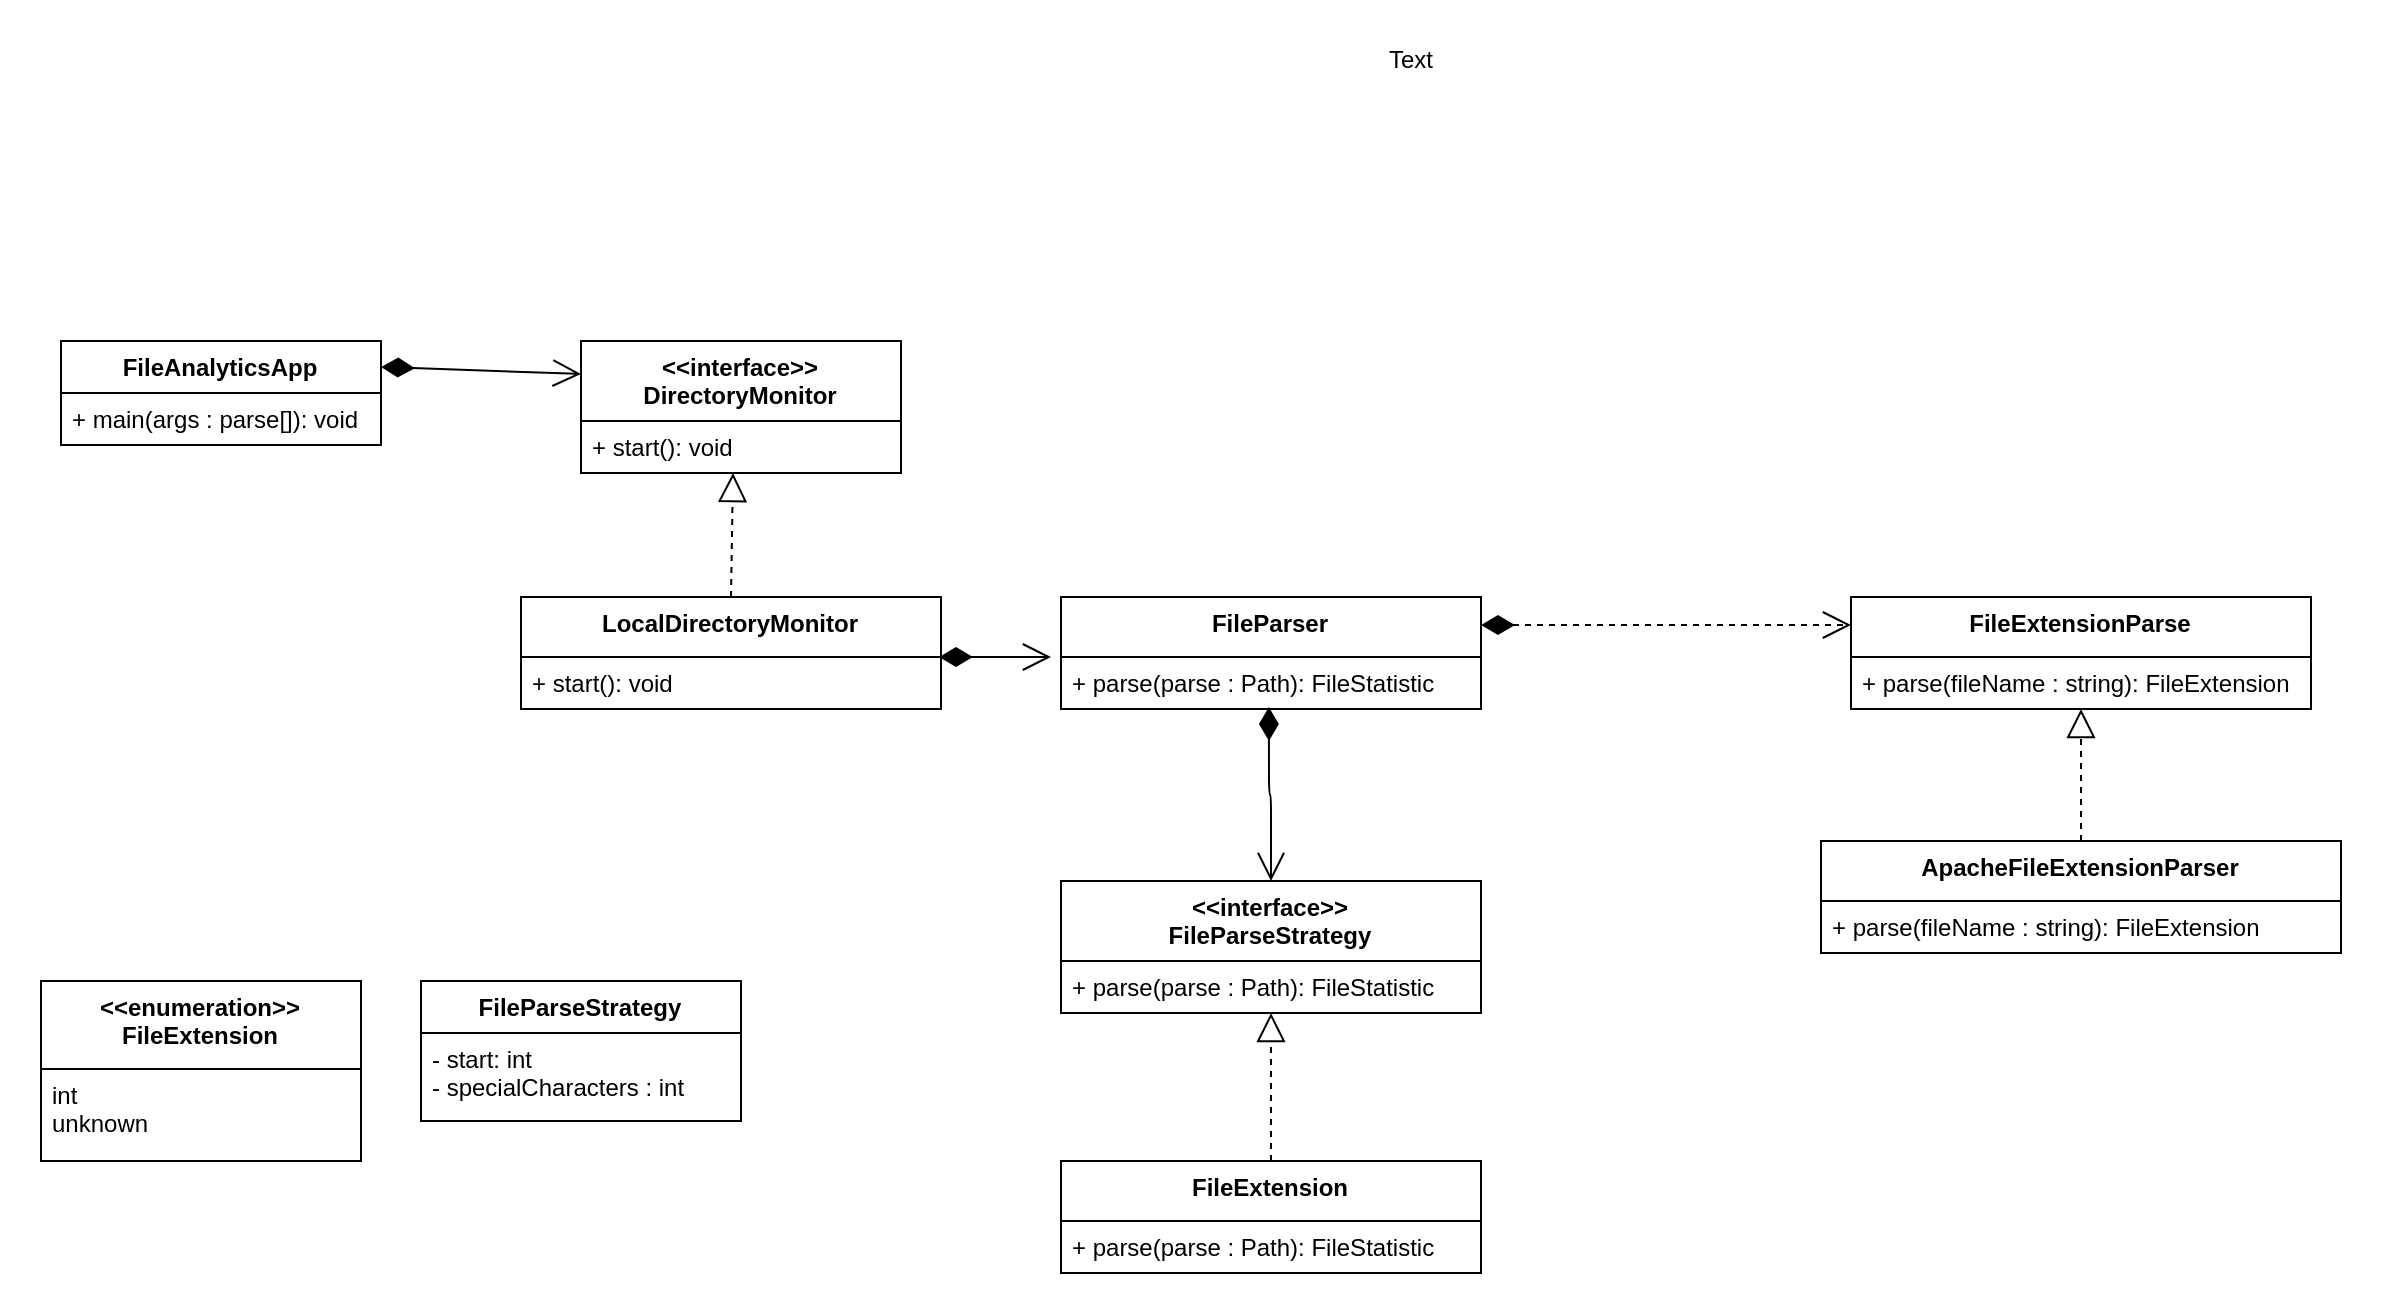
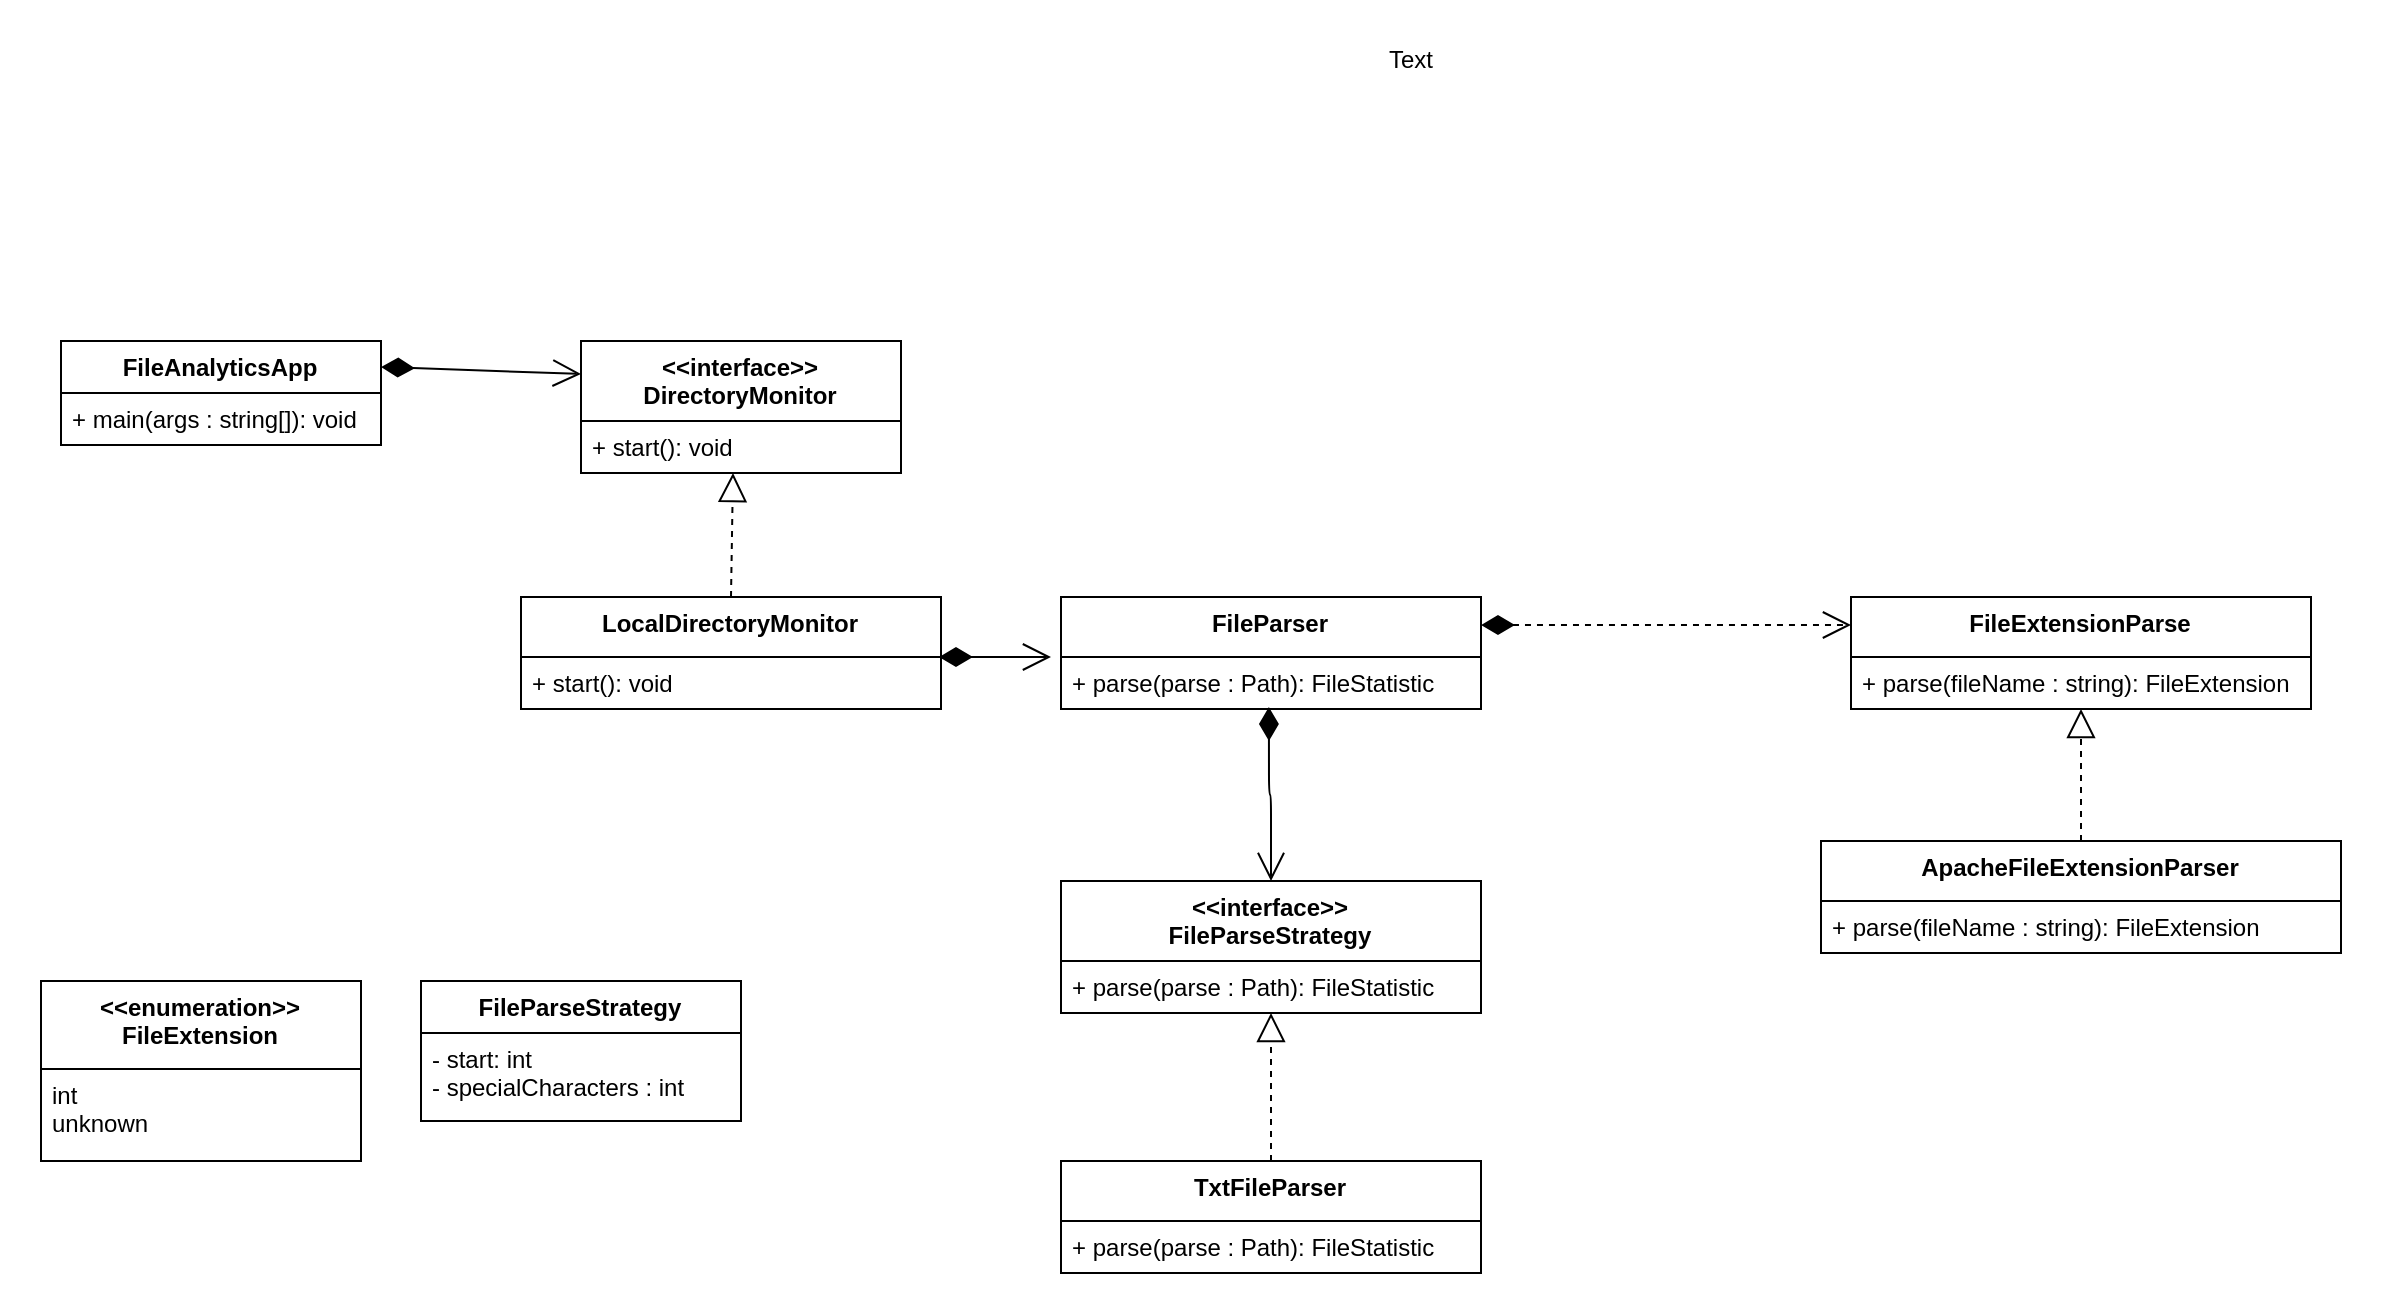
  <mxCell id="0" />
  <mxCell id="1" parent="0" />
  <mxCell id="2" value="FileAnalyticsApp" style="swimlane;fontStyle=1;align=center;verticalAlign=top;childLayout=stackLayout;horizontal=1;startSize=26;horizontalStack=0;resizeParent=1;resizeParentMax=0;resizeLast=0;collapsible=1;marginBottom=0;" vertex="1" parent="1"><mxGeometry x="30" y="170" width="160" height="52" as="geometry"><mxRectangle x="390" y="140" width="130" height="26" as="alternateBounds" /></mxGeometry></mxCell>
- <mxCell id="3" value="+ main(args : parse[]): void" style="text;strokeColor=none;fillColor=none;align=left;verticalAlign=top;spacingLeft=4;spacingRight=4;overflow=hidden;rotatable=0;points=[[0,0.5],[1,0.5]];portConstraint=eastwest;" vertex="1" parent="2"><mxGeometry y="26" width="160" height="26" as="geometry" /></mxCell>
+ <mxCell id="3" value="+ main(args : string[]): void" style="text;strokeColor=none;fillColor=none;align=left;verticalAlign=top;spacingLeft=4;spacingRight=4;overflow=hidden;rotatable=0;points=[[0,0.5],[1,0.5]];portConstraint=eastwest;" vertex="1" parent="2"><mxGeometry y="26" width="160" height="26" as="geometry" /></mxCell>
  <mxCell id="4" value="LocalDirectoryMonitor" style="swimlane;fontStyle=1;align=center;verticalAlign=top;childLayout=stackLayout;horizontal=1;startSize=30;horizontalStack=0;resizeParent=1;resizeParentMax=0;resizeLast=0;collapsible=1;marginBottom=0;" vertex="1" parent="1"><mxGeometry x="260" y="298" width="210" height="56" as="geometry"><mxRectangle x="890" y="250" width="200" height="30" as="alternateBounds" /></mxGeometry></mxCell>
  <mxCell id="5" value="+ start(): void" style="text;strokeColor=none;fillColor=none;align=left;verticalAlign=top;spacingLeft=4;spacingRight=4;overflow=hidden;rotatable=0;points=[[0,0.5],[1,0.5]];portConstraint=eastwest;" vertex="1" parent="4"><mxGeometry y="30" width="210" height="26" as="geometry" /></mxCell>
  <mxCell id="6" value="" style="endArrow=open;html=1;endSize=12;startArrow=diamondThin;startSize=14;startFill=1;edgeStyle=orthogonalEdgeStyle;align=left;verticalAlign=bottom;exitX=0.495;exitY=0.962;exitDx=0;exitDy=0;exitPerimeter=0;" edge="1" parent="4"><mxGeometry x="-0.575" y="16" relative="1" as="geometry"><mxPoint x="209.0" y="30.002" as="sourcePoint" /><mxPoint x="265" y="30" as="targetPoint" /><mxPoint as="offset" /></mxGeometry></mxCell>
  <mxCell id="7" value="&lt;&lt;interface&gt;&gt;&#10;DirectoryMonitor" style="swimlane;fontStyle=1;align=center;verticalAlign=top;childLayout=stackLayout;horizontal=1;startSize=40;horizontalStack=0;resizeParent=1;resizeParentMax=0;resizeLast=0;collapsible=1;marginBottom=0;" vertex="1" parent="1"><mxGeometry x="290" y="170" width="160" height="66" as="geometry"><mxRectangle x="660" y="164" width="170" height="26" as="alternateBounds" /></mxGeometry></mxCell>
  <mxCell id="8" value="+ start(): void" style="text;strokeColor=none;fillColor=none;align=left;verticalAlign=top;spacingLeft=4;spacingRight=4;overflow=hidden;rotatable=0;points=[[0,0.5],[1,0.5]];portConstraint=eastwest;" vertex="1" parent="7"><mxGeometry y="40" width="160" height="26" as="geometry" /></mxCell>
  <mxCell id="9" value="" style="endArrow=open;html=1;endSize=12;startArrow=diamondThin;startSize=14;startFill=1;align=left;verticalAlign=bottom;exitX=1;exitY=0.25;exitDx=0;exitDy=0;entryX=0;entryY=0.25;entryDx=0;entryDy=0;" edge="1" parent="1" source="2" target="7"><mxGeometry x="-0.875" y="20" relative="1" as="geometry"><mxPoint x="130" y="200" as="sourcePoint" /><mxPoint x="290" y="200" as="targetPoint" /><mxPoint as="offset" /></mxGeometry></mxCell>
  <mxCell id="10" value="FileParser" style="swimlane;fontStyle=1;align=center;verticalAlign=top;childLayout=stackLayout;horizontal=1;startSize=30;horizontalStack=0;resizeParent=1;resizeParentMax=0;resizeLast=0;collapsible=1;marginBottom=0;" vertex="1" parent="1"><mxGeometry x="530" y="298" width="210" height="56" as="geometry"><mxRectangle x="890" y="250" width="200" height="30" as="alternateBounds" /></mxGeometry></mxCell>
  <mxCell id="11" value="+ parse(parse : Path): FileStatistic" style="text;strokeColor=none;fillColor=none;align=left;verticalAlign=top;spacingLeft=4;spacingRight=4;overflow=hidden;rotatable=0;points=[[0,0.5],[1,0.5]];portConstraint=eastwest;" vertex="1" parent="10"><mxGeometry y="30" width="210" height="26" as="geometry" /></mxCell>
  <mxCell id="12" value="FileExtensionParse" style="swimlane;fontStyle=1;align=center;verticalAlign=top;childLayout=stackLayout;horizontal=1;startSize=30;horizontalStack=0;resizeParent=1;resizeParentMax=0;resizeLast=0;collapsible=1;marginBottom=0;" vertex="1" parent="1"><mxGeometry x="925" y="298" width="230" height="56" as="geometry"><mxRectangle x="890" y="250" width="200" height="30" as="alternateBounds" /></mxGeometry></mxCell>
  <mxCell id="13" value="+ parse(fileName : string): FileExtension" style="text;strokeColor=none;fillColor=none;align=left;verticalAlign=top;spacingLeft=4;spacingRight=4;overflow=hidden;rotatable=0;points=[[0,0.5],[1,0.5]];portConstraint=eastwest;" vertex="1" parent="12"><mxGeometry y="30" width="230" height="26" as="geometry" /></mxCell>
  <mxCell id="14" value="ApacheFileExtensionParser" style="swimlane;fontStyle=1;align=center;verticalAlign=top;childLayout=stackLayout;horizontal=1;startSize=30;horizontalStack=0;resizeParent=1;resizeParentMax=0;resizeLast=0;collapsible=1;marginBottom=0;" vertex="1" parent="1"><mxGeometry x="910" y="420" width="260" height="56" as="geometry"><mxRectangle x="890" y="250" width="200" height="30" as="alternateBounds" /></mxGeometry></mxCell>
  <mxCell id="15" value="+ parse(fileName : string): FileExtension" style="text;strokeColor=none;fillColor=none;align=left;verticalAlign=top;spacingLeft=4;spacingRight=4;overflow=hidden;rotatable=0;points=[[0,0.5],[1,0.5]];portConstraint=eastwest;" vertex="1" parent="14"><mxGeometry y="30" width="260" height="26" as="geometry" /></mxCell>
  <mxCell id="16" value="" style="endArrow=block;dashed=1;endFill=0;endSize=12;html=1;exitX=0.5;exitY=0;exitDx=0;exitDy=0;" edge="1" parent="1" source="14" target="13"><mxGeometry width="160" relative="1" as="geometry"><mxPoint x="530" y="380" as="sourcePoint" /><mxPoint x="930" y="354" as="targetPoint" /></mxGeometry></mxCell>
  <mxCell id="17" value="&lt;&lt;interface&gt;&gt;&#10;FileParseStrategy" style="swimlane;fontStyle=1;align=center;verticalAlign=top;childLayout=stackLayout;horizontal=1;startSize=40;horizontalStack=0;resizeParent=1;resizeParentMax=0;resizeLast=0;collapsible=1;marginBottom=0;" vertex="1" parent="1"><mxGeometry x="530" y="440" width="210" height="66" as="geometry"><mxRectangle x="890" y="250" width="200" height="30" as="alternateBounds" /></mxGeometry></mxCell>
  <mxCell id="18" value="+ parse(parse : Path): FileStatistic" style="text;strokeColor=none;fillColor=none;align=left;verticalAlign=top;spacingLeft=4;spacingRight=4;overflow=hidden;rotatable=0;points=[[0,0.5],[1,0.5]];portConstraint=eastwest;" vertex="1" parent="17"><mxGeometry y="40" width="210" height="26" as="geometry" /></mxCell>
- <mxCell id="19" value="FileExtension" style="swimlane;fontStyle=1;align=center;verticalAlign=top;childLayout=stackLayout;horizontal=1;startSize=30;horizontalStack=0;resizeParent=1;resizeParentMax=0;resizeLast=0;collapsible=1;marginBottom=0;" vertex="1" parent="1"><mxGeometry x="530" y="580" width="210" height="56" as="geometry"><mxRectangle x="890" y="250" width="200" height="30" as="alternateBounds" /></mxGeometry></mxCell>
+ <mxCell id="19" value="TxtFileParser" style="swimlane;fontStyle=1;align=center;verticalAlign=top;childLayout=stackLayout;horizontal=1;startSize=30;horizontalStack=0;resizeParent=1;resizeParentMax=0;resizeLast=0;collapsible=1;marginBottom=0;" vertex="1" parent="1"><mxGeometry x="530" y="580" width="210" height="56" as="geometry"><mxRectangle x="890" y="250" width="200" height="30" as="alternateBounds" /></mxGeometry></mxCell>
  <mxCell id="20" value="+ parse(parse : Path): FileStatistic" style="text;strokeColor=none;fillColor=none;align=left;verticalAlign=top;spacingLeft=4;spacingRight=4;overflow=hidden;rotatable=0;points=[[0,0.5],[1,0.5]];portConstraint=eastwest;" vertex="1" parent="19"><mxGeometry y="30" width="210" height="26" as="geometry" /></mxCell>
  <mxCell id="21" value="" style="endArrow=block;dashed=1;endFill=0;endSize=12;html=1;exitX=0.5;exitY=0;exitDx=0;exitDy=0;entryX=0.5;entryY=1;entryDx=0;entryDy=0;entryPerimeter=0;" edge="1" parent="1" source="19" target="18"><mxGeometry width="160" relative="1" as="geometry"><mxPoint x="634.5" y="672" as="sourcePoint" /><mxPoint x="634.5" y="546" as="targetPoint" /></mxGeometry></mxCell>
  <mxCell id="22" value="" style="endArrow=open;html=1;endSize=12;startArrow=diamondThin;startSize=14;startFill=1;edgeStyle=orthogonalEdgeStyle;align=left;verticalAlign=bottom;exitX=0.495;exitY=0.962;exitDx=0;exitDy=0;exitPerimeter=0;entryX=0.5;entryY=0;entryDx=0;entryDy=0;" edge="1" parent="1" source="11" target="17"><mxGeometry x="-0.575" y="16" relative="1" as="geometry"><mxPoint x="590" y="400" as="sourcePoint" /><mxPoint x="634" y="480" as="targetPoint" /><mxPoint as="offset" /></mxGeometry></mxCell>
  <mxCell id="23" value="" style="endArrow=open;html=1;endSize=12;startArrow=diamondThin;startSize=14;startFill=1;edgeStyle=orthogonalEdgeStyle;align=left;verticalAlign=bottom;exitX=1;exitY=0.25;exitDx=0;exitDy=0;entryX=0;entryY=0.25;entryDx=0;entryDy=0;dashed=1;" edge="1" parent="1" source="10" target="12"><mxGeometry x="-0.575" y="16" relative="1" as="geometry"><mxPoint x="643.95" y="363.012" as="sourcePoint" /><mxPoint x="920" y="312" as="targetPoint" /><mxPoint as="offset" /><Array as="points" /></mxGeometry></mxCell>
  <mxCell id="24" value="" style="endArrow=block;dashed=1;endFill=0;endSize=12;html=1;exitX=0.5;exitY=0;exitDx=0;exitDy=0;entryX=0.475;entryY=1;entryDx=0;entryDy=0;entryPerimeter=0;" edge="1" parent="1" source="4" target="8"><mxGeometry width="160" relative="1" as="geometry"><mxPoint x="1040" y="420" as="sourcePoint" /><mxPoint x="1040" y="354" as="targetPoint" /><Array as="points" /></mxGeometry></mxCell>
  <mxCell id="25" value="&lt;&lt;enumeration&gt;&gt;&#10;FileExtension" style="swimlane;fontStyle=1;align=center;verticalAlign=top;childLayout=stackLayout;horizontal=1;startSize=44;horizontalStack=0;resizeParent=1;resizeParentMax=0;resizeLast=0;collapsible=1;marginBottom=0;" vertex="1" parent="1"><mxGeometry x="20" y="490" width="160" height="90" as="geometry" /></mxCell>
  <mxCell id="26" value="int&#10;unknown" style="text;strokeColor=none;fillColor=none;align=left;verticalAlign=top;spacingLeft=4;spacingRight=4;overflow=hidden;rotatable=0;points=[[0,0.5],[1,0.5]];portConstraint=eastwest;" vertex="1" parent="25"><mxGeometry y="44" width="160" height="46" as="geometry" /></mxCell>
  <mxCell id="27" value="FileParseStrategy" style="swimlane;fontStyle=1;align=center;verticalAlign=top;childLayout=stackLayout;horizontal=1;startSize=26;horizontalStack=0;resizeParent=1;resizeParentMax=0;resizeLast=0;collapsible=1;marginBottom=0;" vertex="1" parent="1"><mxGeometry x="210" y="490" width="160" height="70" as="geometry" /></mxCell>
  <mxCell id="28" value="- start: int&#10;- specialCharacters : int" style="text;strokeColor=none;fillColor=none;align=left;verticalAlign=top;spacingLeft=4;spacingRight=4;overflow=hidden;rotatable=0;points=[[0,0.5],[1,0.5]];portConstraint=eastwest;" vertex="1" parent="27"><mxGeometry y="26" width="160" height="44" as="geometry" /></mxCell>
  <mxCell id="29" value="Text" style="text;html=1;align=center;verticalAlign=middle;resizable=0;points=[];autosize=1;strokeColor=none;" vertex="1" parent="1"><mxGeometry x="685" y="20" width="40" height="20" as="geometry" /></mxCell>
